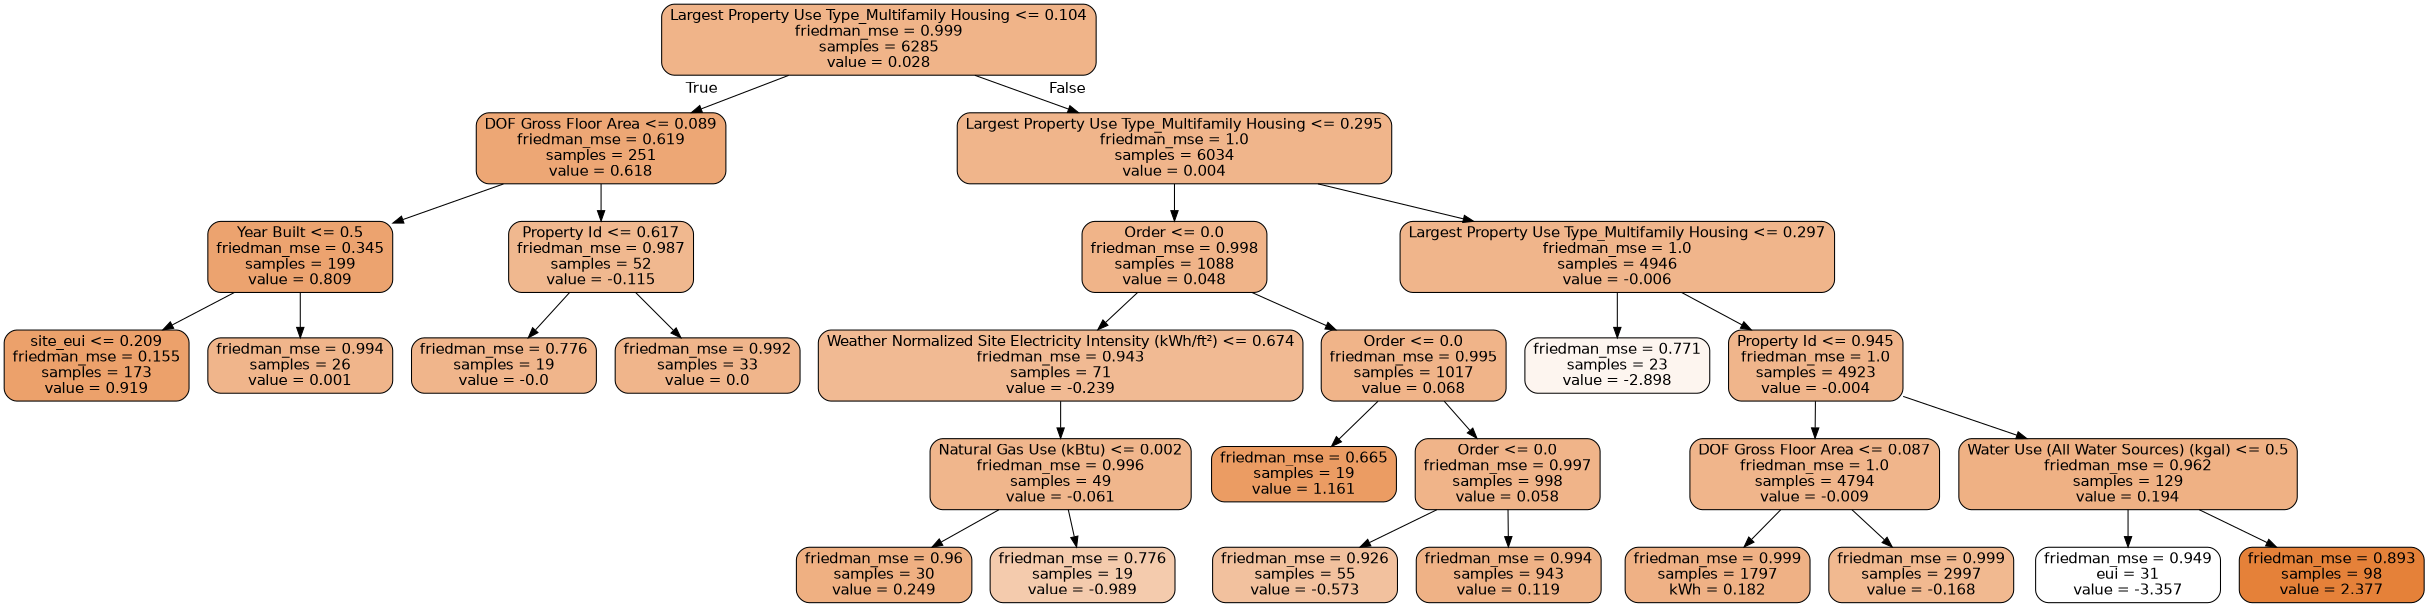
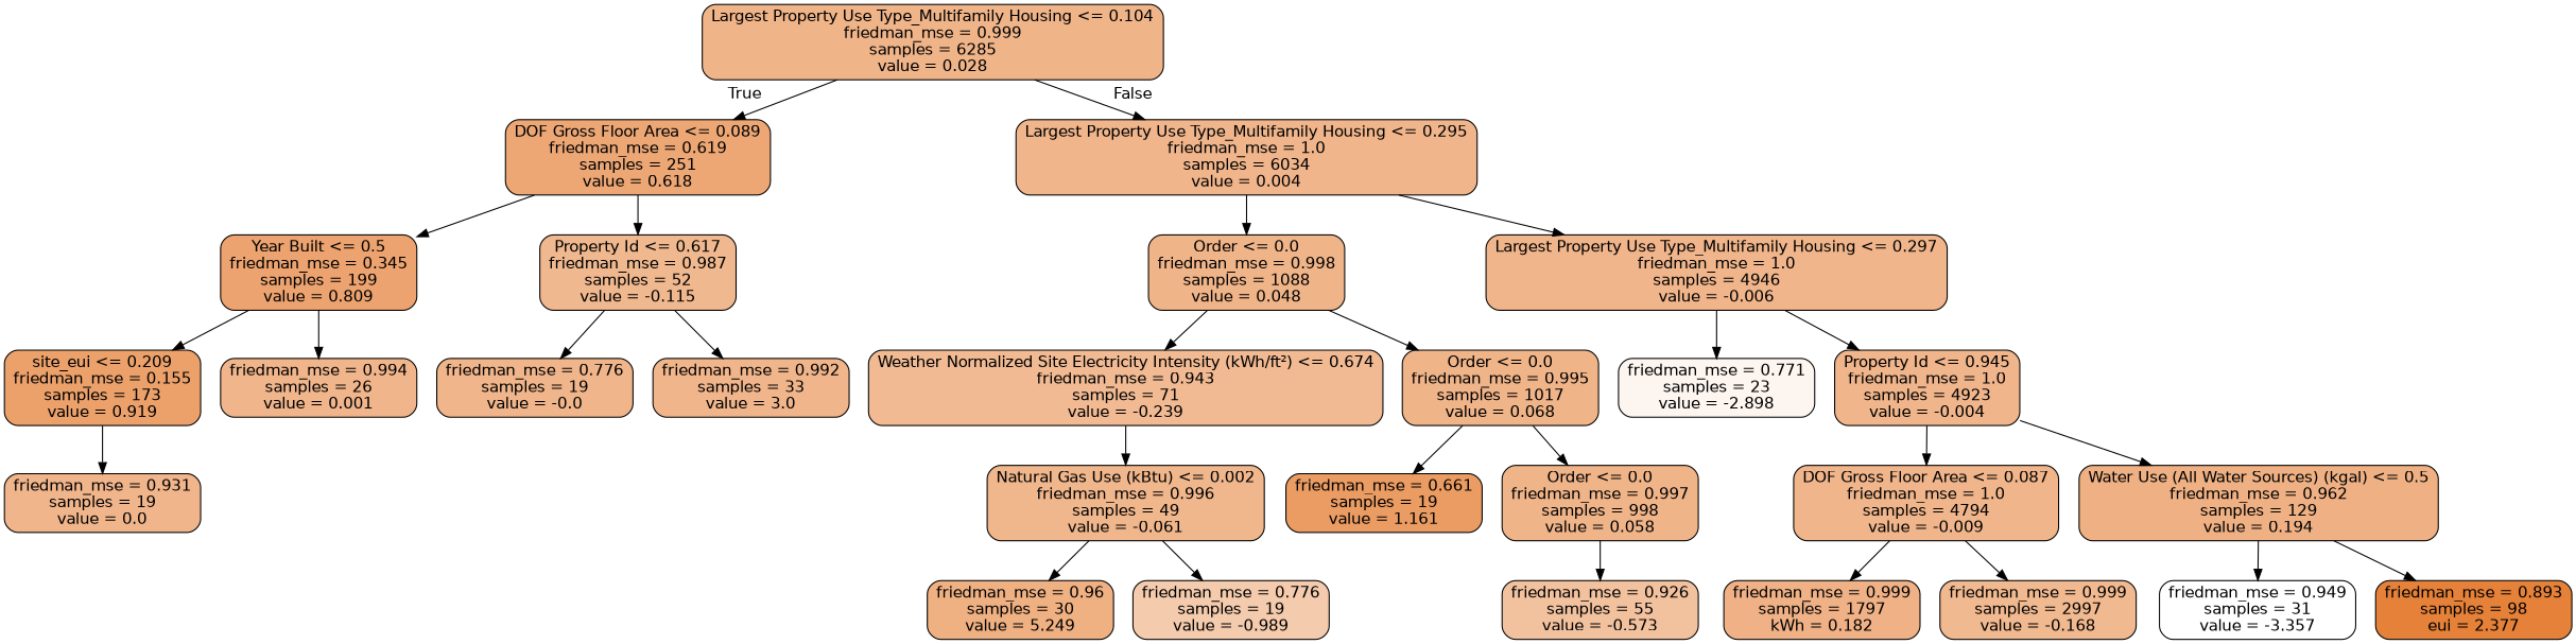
  digraph {
    node [color=black fillcolor="#e5813995" fontname=helvetica shape=box style="filled, rounded"]
    edge [fontname=helvetica]
    n1 [fillcolor="#e5813997" label="Largest Property Use Type_Multifamily Housing <= 0.104\nfriedman_mse = 0.999\nsamples = 6285\nvalue = 0.028"]
    n2 [fillcolor="#e58139b1" label="DOF Gross Floor Area <= 0.089\nfriedman_mse = 0.619\nsamples = 251\nvalue = 0.618"]
    n3 [label="Largest Property Use Type_Multifamily Housing <= 0.295\nfriedman_mse = 1.0\nsamples = 6034\nvalue = 0.004"]
    n4 [fillcolor="#e58139b9" label="Year Built <= 0.5\nfriedman_mse = 0.345\nsamples = 199\nvalue = 0.809"]
    n5 [fillcolor="#e5813990" label="Property Id <= 0.617\nfriedman_mse = 0.987\nsamples = 52\nvalue = -0.115"]
    n6 [fillcolor="#e5813997" label="Order <= 0.0\nfriedman_mse = 0.998\nsamples = 1088\nvalue = 0.048"]
    n7 [label="Largest Property Use Type_Multifamily Housing <= 0.297\nfriedman_mse = 1.0\nsamples = 4946\nvalue = -0.006"]
    n8 [fillcolor="#e58139be" label="site_eui <= 0.209\nfriedman_mse = 0.155\nsamples = 173\nvalue = 0.919"]
    n9 [label="friedman_mse = 0.994\nsamples = 26\nvalue = 0.001"]
    n10 [label="friedman_mse = 0.776\nsamples = 19\nvalue = -0.0"]
-   n11 [label="friedman_mse = 0.992\nsamples = 33\nvalue = 0.0"]
+   n11 [label="friedman_mse = 0.992\nsamples = 33\nvalue = 3.0"]
+   n12 [label="friedman_mse = 0.931\nsamples = 19\nvalue = 0.0"]
    n13 [fillcolor="#e581398b" label="Weather Normalized Site Electricity Intensity (kWh/ft²) <= 0.674\nfriedman_mse = 0.943\nsamples = 71\nvalue = -0.239"]
    n14 [fillcolor="#e5813998" label="Order <= 0.0\nfriedman_mse = 0.995\nsamples = 1017\nvalue = 0.068"]
    n15 [fillcolor="#e5813914" label="friedman_mse = 0.771\nsamples = 23\nvalue = -2.898"]
    n16 [label="Property Id <= 0.945\nfriedman_mse = 1.0\nsamples = 4923\nvalue = -0.004"]
    n17 [fillcolor="#e5813993" label="Natural Gas Use (kBtu) <= 0.002\nfriedman_mse = 0.996\nsamples = 49\nvalue = -0.061"]
-   n18 [fillcolor="#e58139c9" label="friedman_mse = 0.665\nsamples = 19\nvalue = 1.161"]
+   n18 [fillcolor="#e58139c9" label="friedman_mse = 0.661\nsamples = 19\nvalue = 1.161"]
    n19 [fillcolor="#e5813998" label="Order <= 0.0\nfriedman_mse = 0.997\nsamples = 998\nvalue = 0.058"]
-   n20 [fillcolor="#e58139a0" label="friedman_mse = 0.96\nsamples = 30\nvalue = 0.249"]
+   n20 [fillcolor="#e58139a0" label="friedman_mse = 0.96\nsamples = 30\nvalue = 5.249"]
    n21 [fillcolor="#e5813969" label="friedman_mse = 0.776\nsamples = 19\nvalue = -0.989"]
    n22 [fillcolor="#e581397c" label="friedman_mse = 0.926\nsamples = 55\nvalue = -0.573"]
-   n23 [fillcolor="#e581399b" label="friedman_mse = 0.994\nsamples = 943\nvalue = 0.119"]
    n24 [label="DOF Gross Floor Area <= 0.087\nfriedman_mse = 1.0\nsamples = 4794\nvalue = -0.009"]
    n25 [fillcolor="#e581399e" label="Water Use (All Water Sources) (kgal) <= 0.5\nfriedman_mse = 0.962\nsamples = 129\nvalue = 0.194"]
    n26 [fillcolor="#e581399d" label="friedman_mse = 0.999\nsamples = 1797\nkWh = 0.182"]
    n27 [fillcolor="#e581398e" label="friedman_mse = 0.999\nsamples = 2997\nvalue = -0.168"]
-   n28 [fillcolor="#e5813900" label="friedman_mse = 0.949\neui = 31\nvalue = -3.357"]
-   n29 [fillcolor="#e58139ff" label="friedman_mse = 0.893\nsamples = 98\nvalue = 2.377"]
+   n28 [fillcolor="#e5813900" label="friedman_mse = 0.949\nsamples = 31\nvalue = -3.357"]
+   n29 [fillcolor="#e58139ff" label="friedman_mse = 0.893\nsamples = 98\neui = 2.377"]
    n1 -> n2 [headlabel=True labelangle=45 labeldistance=2.5]
    n1 -> n3 [headlabel=False labelangle=-45 labeldistance=2.5]
    n2 -> n4
    n2 -> n5
    n3 -> n6
    n3 -> n7
    n4 -> n8
    n4 -> n9
    n5 -> n10
    n5 -> n11
    n6 -> n13
    n6 -> n14
    n7 -> n15
    n7 -> n16
+   n8 -> n12
    n13 -> n17
    n14 -> n18
    n14 -> n19
    n16 -> n24
    n16 -> n25
    n17 -> n20
    n17 -> n21
    n19 -> n22
-   n19 -> n23
    n24 -> n26
    n24 -> n27
    n25 -> n28
    n25 -> n29
  }
